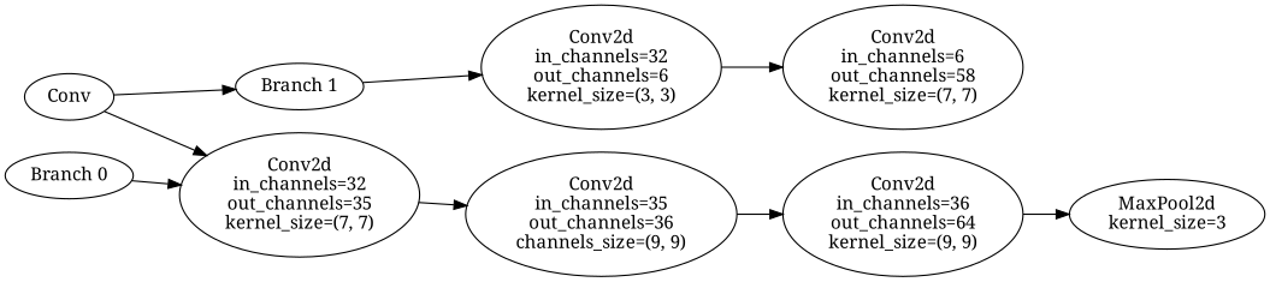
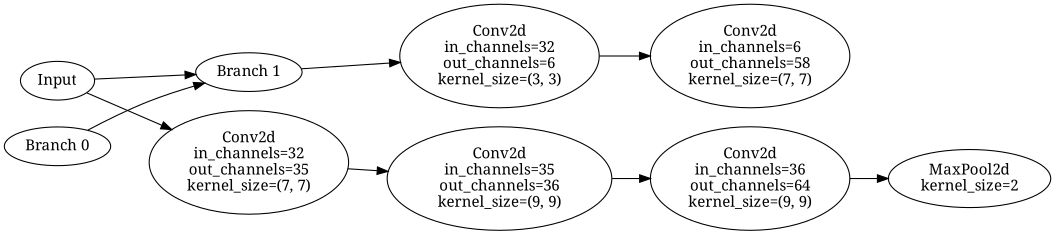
  digraph {
    fontname="Noto Serif"
    rankdir=LR
    node [fontname="Noto Serif"]
    edge [fontname="Noto Serif"]
-   n1 [label=Conv]
+   n1 [label=Input]
    n2 [label="Branch 1"]
    n3 [label="Conv2d\nin_channels=32\nout_channels=35\nkernel_size=(7, 7)"]
    n4 [label="Branch 0"]
    n5 [label="Conv2d\nin_channels=32\nout_channels=6\nkernel_size=(3, 3)"]
-   n6 [label="Conv2d\nin_channels=35\nout_channels=36\nchannels_size=(9, 9)"]
+   n6 [label="Conv2d\nin_channels=35\nout_channels=36\nkernel_size=(9, 9)"]
    n7 [label="Conv2d\nin_channels=36\nout_channels=64\nkernel_size=(9, 9)"]
-   n8 [label="MaxPool2d\nkernel_size=3"]
+   n8 [label="MaxPool2d\nkernel_size=2"]
    n9 [label="Conv2d\nin_channels=6\nout_channels=58\nkernel_size=(7, 7)"]
    n1 -> n2
    n1 -> n3
    n2 -> n5
    n3 -> n6
-   n4 -> n3
+   n4 -> n2
    n5 -> n9
    n6 -> n7
    n7 -> n8
  }
